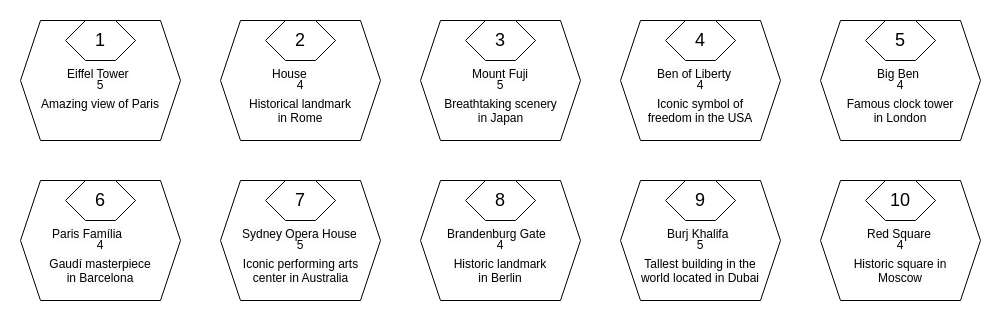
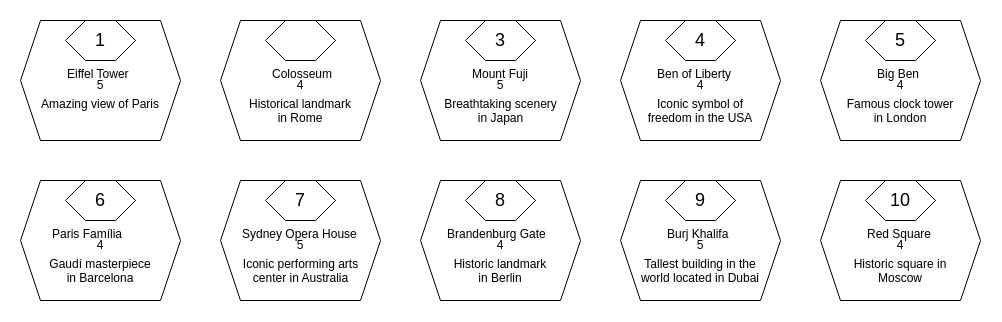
  <mxCell id="0" />
  <mxCell id="1" parent="0" />
  <mxCell id="2" value="" style="shape=hexagon;perimeter=hexagonPerimeter2;whiteSpace=wrap;html=1;fixedSize=1;" vertex="1" parent="1"><mxGeometry y="20" width="160" height="120" as="geometry" x="20" /></mxCell>
  <mxCell id="3" value="" style="shape=hexagon;perimeter=hexagonPerimeter2;whiteSpace=wrap;html=1;fixedSize=1;" vertex="1" parent="1"><mxGeometry y="180" width="160" height="120" as="geometry" x="20" /></mxCell>
  <mxCell id="4" value="" style="shape=hexagon;perimeter=hexagonPerimeter2;whiteSpace=wrap;html=1;fixedSize=1;" vertex="1" parent="1"><mxGeometry x="220" y="180" width="160" height="120" as="geometry" /></mxCell>
  <mxCell id="5" value="" style="shape=hexagon;perimeter=hexagonPerimeter2;whiteSpace=wrap;html=1;fixedSize=1;" vertex="1" parent="1"><mxGeometry x="420" y="180" width="160" height="120" as="geometry" /></mxCell>
  <mxCell id="6" value="" style="shape=hexagon;perimeter=hexagonPerimeter2;whiteSpace=wrap;html=1;fixedSize=1;" vertex="1" parent="1"><mxGeometry x="620" y="180" width="160" height="120" as="geometry" /></mxCell>
  <mxCell id="7" value="" style="shape=hexagon;perimeter=hexagonPerimeter2;whiteSpace=wrap;html=1;fixedSize=1;" vertex="1" parent="1"><mxGeometry x="820" y="180" width="160" height="120" as="geometry" /></mxCell>
  <mxCell id="8" value="" style="shape=hexagon;perimeter=hexagonPerimeter2;whiteSpace=wrap;html=1;fixedSize=1;" vertex="1" parent="1"><mxGeometry x="820" y="20" width="160" height="120" as="geometry" /></mxCell>
  <mxCell id="9" value="" style="shape=hexagon;perimeter=hexagonPerimeter2;whiteSpace=wrap;html=1;fixedSize=1;" vertex="1" parent="1"><mxGeometry x="620" y="20" width="160" height="120" as="geometry" /></mxCell>
  <mxCell id="10" value="" style="shape=hexagon;perimeter=hexagonPerimeter2;whiteSpace=wrap;html=1;fixedSize=1;" vertex="1" parent="1"><mxGeometry x="420" y="20" width="160" height="120" as="geometry" /></mxCell>
  <mxCell id="11" value="" style="shape=hexagon;perimeter=hexagonPerimeter2;whiteSpace=wrap;html=1;fixedSize=1;" vertex="1" parent="1"><mxGeometry x="220" y="20" width="160" height="120" as="geometry" /></mxCell>
  <mxCell id="12" value="" style="shape=hexagon;perimeter=hexagonPerimeter2;whiteSpace=wrap;html=1;fixedSize=1;" vertex="1" parent="1"><mxGeometry x="65" y="20" width="70" height="40" as="geometry" /></mxCell>
  <mxCell id="13" value="" style="shape=hexagon;perimeter=hexagonPerimeter2;whiteSpace=wrap;html=1;fixedSize=1;" vertex="1" parent="1"><mxGeometry x="865" y="20" width="70" height="40" as="geometry" /></mxCell>
  <mxCell id="14" value="" style="shape=hexagon;perimeter=hexagonPerimeter2;whiteSpace=wrap;html=1;fixedSize=1;" vertex="1" parent="1"><mxGeometry x="665" y="20" width="70" height="40" as="geometry" /></mxCell>
  <mxCell id="15" value="" style="shape=hexagon;perimeter=hexagonPerimeter2;whiteSpace=wrap;html=1;fixedSize=1;" vertex="1" parent="1"><mxGeometry x="465" y="20" width="70" height="40" as="geometry" /></mxCell>
  <mxCell id="16" value="" style="shape=hexagon;perimeter=hexagonPerimeter2;whiteSpace=wrap;html=1;fixedSize=1;" vertex="1" parent="1"><mxGeometry x="265" y="20" width="70" height="40" as="geometry" /></mxCell>
  <mxCell id="17" value="" style="shape=hexagon;perimeter=hexagonPerimeter2;whiteSpace=wrap;html=1;fixedSize=1;" vertex="1" parent="1"><mxGeometry x="65" y="180" width="70" height="40" as="geometry" /></mxCell>
  <mxCell id="18" value="" style="shape=hexagon;perimeter=hexagonPerimeter2;whiteSpace=wrap;html=1;fixedSize=1;" vertex="1" parent="1"><mxGeometry x="265" y="180" width="70" height="40" as="geometry" /></mxCell>
  <mxCell id="19" value="" style="shape=hexagon;perimeter=hexagonPerimeter2;whiteSpace=wrap;html=1;fixedSize=1;" vertex="1" parent="1"><mxGeometry x="465" y="180" width="70" height="40" as="geometry" /></mxCell>
  <mxCell id="20" value="" style="shape=hexagon;perimeter=hexagonPerimeter2;whiteSpace=wrap;html=1;fixedSize=1;" vertex="1" parent="1"><mxGeometry x="665" y="180" width="70" height="40" as="geometry" /></mxCell>
  <mxCell id="21" value="" style="shape=hexagon;perimeter=hexagonPerimeter2;whiteSpace=wrap;html=1;fixedSize=1;" vertex="1" parent="1"><mxGeometry x="865" y="180" width="70" height="40" as="geometry" /></mxCell>
  <mxCell id="22" value="&lt;font style=&quot;font-size: 18px;&quot;&gt;1&lt;/font&gt;" style="text;html=1;align=center;verticalAlign=middle;whiteSpace=wrap;rounded=0;" vertex="1" parent="1"><mxGeometry x="70" y="25" width="60" height="30" as="geometry" /></mxCell>
- <mxCell id="23" value="&lt;font style=&quot;font-size: 18px;&quot;&gt;2&lt;/font&gt;" style="text;html=1;align=center;verticalAlign=middle;whiteSpace=wrap;rounded=0;" vertex="1" parent="1"><mxGeometry x="270" y="25" width="60" height="30" as="geometry" /></mxCell>
  <mxCell id="24" value="&lt;font style=&quot;font-size: 18px;&quot;&gt;3&lt;/font&gt;" style="text;html=1;align=center;verticalAlign=middle;whiteSpace=wrap;rounded=0;" vertex="1" parent="1"><mxGeometry x="470" y="25" width="60" height="30" as="geometry" /></mxCell>
  <mxCell id="25" value="&lt;font style=&quot;font-size: 18px;&quot;&gt;4&lt;/font&gt;" style="text;html=1;align=center;verticalAlign=middle;whiteSpace=wrap;rounded=0;" vertex="1" parent="1"><mxGeometry x="670" y="25" width="60" height="30" as="geometry" /></mxCell>
  <mxCell id="26" value="&lt;font style=&quot;font-size: 18px;&quot;&gt;5&lt;/font&gt;" style="text;html=1;align=center;verticalAlign=middle;whiteSpace=wrap;rounded=0;" vertex="1" parent="1"><mxGeometry x="870" y="25" width="60" height="30" as="geometry" /></mxCell>
  <mxCell id="27" value="&lt;font style=&quot;font-size: 18px;&quot;&gt;6&lt;/font&gt;" style="text;html=1;align=center;verticalAlign=middle;whiteSpace=wrap;rounded=0;" vertex="1" parent="1"><mxGeometry x="70" y="185" width="60" height="30" as="geometry" /></mxCell>
  <mxCell id="28" value="&lt;font style=&quot;font-size: 18px;&quot;&gt;7&lt;/font&gt;" style="text;html=1;align=center;verticalAlign=middle;whiteSpace=wrap;rounded=0;" vertex="1" parent="1"><mxGeometry x="270" y="185" width="60" height="30" as="geometry" /></mxCell>
  <mxCell id="29" value="&lt;font style=&quot;font-size: 18px;&quot;&gt;8&lt;/font&gt;" style="text;html=1;align=center;verticalAlign=middle;whiteSpace=wrap;rounded=0;" vertex="1" parent="1"><mxGeometry x="470" y="185" width="60" height="30" as="geometry" /></mxCell>
  <mxCell id="30" value="&lt;font style=&quot;font-size: 18px;&quot;&gt;9&lt;/font&gt;" style="text;html=1;align=center;verticalAlign=middle;whiteSpace=wrap;rounded=0;" vertex="1" parent="1"><mxGeometry x="670" y="185" width="60" height="30" as="geometry" /></mxCell>
  <mxCell id="31" value="&lt;font style=&quot;font-size: 18px;&quot;&gt;10&lt;/font&gt;" style="text;html=1;align=center;verticalAlign=middle;whiteSpace=wrap;rounded=0;" vertex="1" parent="1"><mxGeometry x="870" y="185" width="60" height="30" as="geometry" /></mxCell>
  <mxCell id="32" value="&lt;span style=&quot;color: rgb(0, 0, 0); font-family: Helvetica; font-size: 12px; font-style: normal; font-variant-ligatures: normal; font-variant-caps: normal; font-weight: 400; letter-spacing: normal; orphans: 2; text-align: left; text-indent: 0px; text-transform: none; widows: 2; word-spacing: 0px; -webkit-text-stroke-width: 0px; background-color: rgb(251, 251, 251); text-decoration-thickness: initial; text-decoration-style: initial; text-decoration-color: initial; float: none; display: inline !important;&quot;&gt;Eiffel Tower&lt;/span&gt;" style="text;whiteSpace=wrap;html=1;" vertex="1" parent="1"><mxGeometry x="65" y="60" width="70" height="40" as="geometry" /></mxCell>
- <mxCell id="33" value="&lt;span style=&quot;color: rgb(0, 0, 0); font-family: Helvetica; font-size: 12px; font-style: normal; font-variant-ligatures: normal; font-variant-caps: normal; font-weight: 400; letter-spacing: normal; orphans: 2; text-align: left; text-indent: 0px; text-transform: none; widows: 2; word-spacing: 0px; -webkit-text-stroke-width: 0px; background-color: rgb(251, 251, 251); text-decoration-thickness: initial; text-decoration-style: initial; text-decoration-color: initial; float: none; display: inline !important;&quot;&gt;House&lt;/span&gt;" style="text;whiteSpace=wrap;html=1;" vertex="1" parent="1"><mxGeometry x="270" y="60" width="60" height="40" as="geometry" /></mxCell>
+ <mxCell id="33" value="&lt;span style=&quot;color: rgb(0, 0, 0); font-family: Helvetica; font-size: 12px; font-style: normal; font-variant-ligatures: normal; font-variant-caps: normal; font-weight: 400; letter-spacing: normal; orphans: 2; text-align: left; text-indent: 0px; text-transform: none; widows: 2; word-spacing: 0px; -webkit-text-stroke-width: 0px; background-color: rgb(251, 251, 251); text-decoration-thickness: initial; text-decoration-style: initial; text-decoration-color: initial; float: none; display: inline !important;&quot;&gt;Colosseum&lt;/span&gt;" style="text;whiteSpace=wrap;html=1;" vertex="1" parent="1"><mxGeometry x="270" y="60" width="60" height="40" as="geometry" /></mxCell>
  <mxCell id="34" value="&lt;span style=&quot;color: rgb(0, 0, 0); font-family: Helvetica; font-size: 12px; font-style: normal; font-variant-ligatures: normal; font-variant-caps: normal; font-weight: 400; letter-spacing: normal; orphans: 2; text-align: left; text-indent: 0px; text-transform: none; widows: 2; word-spacing: 0px; -webkit-text-stroke-width: 0px; background-color: rgb(251, 251, 251); text-decoration-thickness: initial; text-decoration-style: initial; text-decoration-color: initial; float: none; display: inline !important;&quot;&gt;Mount Fuji&lt;/span&gt;" style="text;whiteSpace=wrap;html=1;" vertex="1" parent="1"><mxGeometry x="470" y="60" width="60" height="40" as="geometry" /></mxCell>
  <mxCell id="35" value="&lt;span style=&quot;color: rgb(0, 0, 0); font-family: Helvetica; font-size: 12px; font-style: normal; font-variant-ligatures: normal; font-variant-caps: normal; font-weight: 400; letter-spacing: normal; orphans: 2; text-align: left; text-indent: 0px; text-transform: none; widows: 2; word-spacing: 0px; -webkit-text-stroke-width: 0px; background-color: rgb(251, 251, 251); text-decoration-thickness: initial; text-decoration-style: initial; text-decoration-color: initial; float: none; display: inline !important;&quot;&gt;Ben of Liberty&lt;/span&gt;" style="text;whiteSpace=wrap;html=1;" vertex="1" parent="1"><mxGeometry x="655" y="60" width="90" height="40" as="geometry" /></mxCell>
  <mxCell id="36" value="&lt;span style=&quot;color: rgb(0, 0, 0); font-family: Helvetica; font-size: 12px; font-style: normal; font-variant-ligatures: normal; font-variant-caps: normal; font-weight: 400; letter-spacing: normal; orphans: 2; text-align: left; text-indent: 0px; text-transform: none; widows: 2; word-spacing: 0px; -webkit-text-stroke-width: 0px; background-color: rgb(251, 251, 251); text-decoration-thickness: initial; text-decoration-style: initial; text-decoration-color: initial; float: none; display: inline !important;&quot;&gt;Big Ben&lt;/span&gt;" style="text;whiteSpace=wrap;html=1;" vertex="1" parent="1"><mxGeometry x="875" y="60" width="50" height="40" as="geometry" /></mxCell>
  <mxCell id="37" value="&lt;span style=&quot;color: rgb(0, 0, 0); font-family: Helvetica; font-size: 12px; font-style: normal; font-variant-ligatures: normal; font-variant-caps: normal; font-weight: 400; letter-spacing: normal; orphans: 2; text-align: left; text-indent: 0px; text-transform: none; widows: 2; word-spacing: 0px; -webkit-text-stroke-width: 0px; background-color: rgb(251, 251, 251); text-decoration-thickness: initial; text-decoration-style: initial; text-decoration-color: initial; float: none; display: inline !important;&quot;&gt;Paris Família&lt;/span&gt;" style="text;whiteSpace=wrap;html=1;" vertex="1" parent="1"><mxGeometry x="50" y="220" width="100" height="40" as="geometry" /></mxCell>
  <mxCell id="38" value="&lt;span style=&quot;color: rgb(0, 0, 0); font-family: Helvetica; font-size: 12px; font-style: normal; font-variant-ligatures: normal; font-variant-caps: normal; font-weight: 400; letter-spacing: normal; orphans: 2; text-align: left; text-indent: 0px; text-transform: none; widows: 2; word-spacing: 0px; -webkit-text-stroke-width: 0px; background-color: rgb(251, 251, 251); text-decoration-thickness: initial; text-decoration-style: initial; text-decoration-color: initial; float: none; display: inline !important;&quot;&gt;Sydney Opera House&lt;/span&gt;" style="text;whiteSpace=wrap;html=1;" vertex="1" parent="1"><mxGeometry x="240" y="220" width="120" height="40" as="geometry" /></mxCell>
  <mxCell id="39" value="&lt;span style=&quot;color: rgb(0, 0, 0); font-family: Helvetica; font-size: 12px; font-style: normal; font-variant-ligatures: normal; font-variant-caps: normal; font-weight: 400; letter-spacing: normal; orphans: 2; text-align: left; text-indent: 0px; text-transform: none; widows: 2; word-spacing: 0px; -webkit-text-stroke-width: 0px; background-color: rgb(251, 251, 251); text-decoration-thickness: initial; text-decoration-style: initial; text-decoration-color: initial; float: none; display: inline !important;&quot;&gt;Brandenburg Gate&lt;/span&gt;" style="text;whiteSpace=wrap;html=1;" vertex="1" parent="1"><mxGeometry x="445" y="220" width="110" height="40" as="geometry" /></mxCell>
  <mxCell id="40" value="&lt;span style=&quot;color: rgb(0, 0, 0); font-family: Helvetica; font-size: 12px; font-style: normal; font-variant-ligatures: normal; font-variant-caps: normal; font-weight: 400; letter-spacing: normal; orphans: 2; text-align: left; text-indent: 0px; text-transform: none; widows: 2; word-spacing: 0px; -webkit-text-stroke-width: 0px; background-color: rgb(251, 251, 251); text-decoration-thickness: initial; text-decoration-style: initial; text-decoration-color: initial; float: none; display: inline !important;&quot;&gt;Burj Khalifa&lt;/span&gt;" style="text;whiteSpace=wrap;html=1;" vertex="1" parent="1"><mxGeometry x="665" y="220" width="70" height="40" as="geometry" /></mxCell>
  <mxCell id="41" value="&lt;span style=&quot;color: rgb(0, 0, 0); font-family: Helvetica; font-size: 12px; font-style: normal; font-variant-ligatures: normal; font-variant-caps: normal; font-weight: 400; letter-spacing: normal; orphans: 2; text-align: left; text-indent: 0px; text-transform: none; widows: 2; word-spacing: 0px; -webkit-text-stroke-width: 0px; background-color: rgb(251, 251, 251); text-decoration-thickness: initial; text-decoration-style: initial; text-decoration-color: initial; float: none; display: inline !important;&quot;&gt;Red Square&lt;/span&gt;" style="text;whiteSpace=wrap;html=1;" vertex="1" parent="1"><mxGeometry x="865" y="220" width="70" height="40" as="geometry" /></mxCell>
  <mxCell id="42" value="5" style="text;html=1;align=center;verticalAlign=middle;whiteSpace=wrap;rounded=0;" vertex="1" parent="1"><mxGeometry x="70" y="70" width="60" height="30" as="geometry" /></mxCell>
  <mxCell id="43" value="5" style="text;html=1;align=center;verticalAlign=middle;whiteSpace=wrap;rounded=0;" vertex="1" parent="1"><mxGeometry x="670" y="230" width="60" height="30" as="geometry" /></mxCell>
  <mxCell id="44" value="5" style="text;html=1;align=center;verticalAlign=middle;whiteSpace=wrap;rounded=0;" vertex="1" parent="1"><mxGeometry x="270" y="230" width="60" height="30" as="geometry" /></mxCell>
  <mxCell id="45" value="5" style="text;html=1;align=center;verticalAlign=middle;whiteSpace=wrap;rounded=0;" vertex="1" parent="1"><mxGeometry x="470" y="70" width="60" height="30" as="geometry" /></mxCell>
  <mxCell id="46" value="4" style="text;html=1;align=center;verticalAlign=middle;whiteSpace=wrap;rounded=0;" vertex="1" parent="1"><mxGeometry x="870" y="70" width="60" height="30" as="geometry" /></mxCell>
  <mxCell id="47" value="4" style="text;html=1;align=center;verticalAlign=middle;whiteSpace=wrap;rounded=0;" vertex="1" parent="1"><mxGeometry x="670" y="70" width="60" height="30" as="geometry" /></mxCell>
  <mxCell id="48" value="4" style="text;html=1;align=center;verticalAlign=middle;whiteSpace=wrap;rounded=0;" vertex="1" parent="1"><mxGeometry x="270" y="70" width="60" height="30" as="geometry" /></mxCell>
  <mxCell id="49" value="4" style="text;html=1;align=center;verticalAlign=middle;whiteSpace=wrap;rounded=0;" vertex="1" parent="1"><mxGeometry x="70" y="230" width="60" height="30" as="geometry" /></mxCell>
  <mxCell id="50" value="4" style="text;html=1;align=center;verticalAlign=middle;whiteSpace=wrap;rounded=0;" vertex="1" parent="1"><mxGeometry x="470" y="230" width="60" height="30" as="geometry" /></mxCell>
  <mxCell id="51" value="4" style="text;html=1;align=center;verticalAlign=middle;whiteSpace=wrap;rounded=0;" vertex="1" parent="1"><mxGeometry x="870" y="230" width="60" height="30" as="geometry" /></mxCell>
  <mxCell id="52" value="&lt;span style=&quot;color: rgb(0, 0, 0); font-family: Helvetica; font-size: 12px; font-style: normal; font-variant-ligatures: normal; font-variant-caps: normal; font-weight: 400; letter-spacing: normal; orphans: 2; text-indent: 0px; text-transform: none; widows: 2; word-spacing: 0px; -webkit-text-stroke-width: 0px; background-color: rgb(251, 251, 251); text-decoration-thickness: initial; text-decoration-style: initial; text-decoration-color: initial; float: none; display: inline !important;&quot;&gt;Amazing view of Paris&lt;/span&gt;" style="text;whiteSpace=wrap;html=1;align=center;" vertex="1" parent="1"><mxGeometry x="35" y="90" width="130" height="40" as="geometry" /></mxCell>
  <mxCell id="53" value="&lt;span style=&quot;color: rgb(0, 0, 0); font-family: Helvetica; font-size: 12px; font-style: normal; font-variant-ligatures: normal; font-variant-caps: normal; font-weight: 400; letter-spacing: normal; orphans: 2; text-indent: 0px; text-transform: none; widows: 2; word-spacing: 0px; -webkit-text-stroke-width: 0px; background-color: rgb(251, 251, 251); text-decoration-thickness: initial; text-decoration-style: initial; text-decoration-color: initial; float: none; display: inline !important;&quot;&gt;Historical landmark in Rome&lt;/span&gt;" style="text;whiteSpace=wrap;html=1;align=center;" vertex="1" parent="1"><mxGeometry x="245" y="90" width="110" height="40" as="geometry" /></mxCell>
  <mxCell id="54" value="&lt;span style=&quot;color: rgb(0, 0, 0); font-family: Helvetica; font-size: 12px; font-style: normal; font-variant-ligatures: normal; font-variant-caps: normal; font-weight: 400; letter-spacing: normal; orphans: 2; text-indent: 0px; text-transform: none; widows: 2; word-spacing: 0px; -webkit-text-stroke-width: 0px; background-color: rgb(251, 251, 251); text-decoration-thickness: initial; text-decoration-style: initial; text-decoration-color: initial; float: none; display: inline !important;&quot;&gt;Breathtaking scenery in Japan&lt;/span&gt;" style="text;whiteSpace=wrap;html=1;align=center;" vertex="1" parent="1"><mxGeometry x="442.5" y="90" width="115" height="40" as="geometry" /></mxCell>
  <mxCell id="55" value="&lt;span style=&quot;color: rgb(0, 0, 0); font-family: Helvetica; font-size: 12px; font-style: normal; font-variant-ligatures: normal; font-variant-caps: normal; font-weight: 400; letter-spacing: normal; orphans: 2; text-indent: 0px; text-transform: none; widows: 2; word-spacing: 0px; -webkit-text-stroke-width: 0px; background-color: rgb(251, 251, 251); text-decoration-thickness: initial; text-decoration-style: initial; text-decoration-color: initial; float: none; display: inline !important;&quot;&gt;Iconic symbol of freedom in the USA&lt;/span&gt;" style="text;whiteSpace=wrap;html=1;align=center;" vertex="1" parent="1"><mxGeometry x="640" y="90" width="120" height="40" as="geometry" /></mxCell>
  <mxCell id="56" value="&lt;span style=&quot;color: rgb(0, 0, 0); font-family: Helvetica; font-size: 12px; font-style: normal; font-variant-ligatures: normal; font-variant-caps: normal; font-weight: 400; letter-spacing: normal; orphans: 2; text-indent: 0px; text-transform: none; widows: 2; word-spacing: 0px; -webkit-text-stroke-width: 0px; background-color: rgb(251, 251, 251); text-decoration-thickness: initial; text-decoration-style: initial; text-decoration-color: initial; float: none; display: inline !important;&quot;&gt;Famous clock tower in London&lt;/span&gt;" style="text;whiteSpace=wrap;html=1;align=center;" vertex="1" parent="1"><mxGeometry x="840" y="90" width="120" height="40" as="geometry" /></mxCell>
  <mxCell id="57" value="&lt;span style=&quot;color: rgb(0, 0, 0); font-family: Helvetica; font-size: 12px; font-style: normal; font-variant-ligatures: normal; font-variant-caps: normal; font-weight: 400; letter-spacing: normal; orphans: 2; text-indent: 0px; text-transform: none; widows: 2; word-spacing: 0px; -webkit-text-stroke-width: 0px; background-color: rgb(251, 251, 251); text-decoration-thickness: initial; text-decoration-style: initial; text-decoration-color: initial; float: none; display: inline !important;&quot;&gt;Gaudí masterpiece in Barcelona&lt;/span&gt;" style="text;whiteSpace=wrap;html=1;align=center;" vertex="1" parent="1"><mxGeometry x="45" y="250" width="110" height="40" as="geometry" /></mxCell>
  <mxCell id="58" value="&lt;span style=&quot;color: rgb(0, 0, 0); font-family: Helvetica; font-size: 12px; font-style: normal; font-variant-ligatures: normal; font-variant-caps: normal; font-weight: 400; letter-spacing: normal; orphans: 2; text-indent: 0px; text-transform: none; widows: 2; word-spacing: 0px; -webkit-text-stroke-width: 0px; background-color: rgb(251, 251, 251); text-decoration-thickness: initial; text-decoration-style: initial; text-decoration-color: initial; float: none; display: inline !important;&quot;&gt;Iconic performing arts center in Australia&lt;/span&gt;" style="text;whiteSpace=wrap;html=1;align=center;" vertex="1" parent="1"><mxGeometry x="227.5" y="250" width="145" height="40" as="geometry" /></mxCell>
  <mxCell id="59" value="&lt;span style=&quot;color: rgb(0, 0, 0); font-family: Helvetica; font-size: 12px; font-style: normal; font-variant-ligatures: normal; font-variant-caps: normal; font-weight: 400; letter-spacing: normal; orphans: 2; text-indent: 0px; text-transform: none; widows: 2; word-spacing: 0px; -webkit-text-stroke-width: 0px; background-color: rgb(251, 251, 251); text-decoration-thickness: initial; text-decoration-style: initial; text-decoration-color: initial; float: none; display: inline !important;&quot;&gt;Historic landmark in Berlin&lt;/span&gt;" style="text;whiteSpace=wrap;html=1;align=center;" vertex="1" parent="1"><mxGeometry x="450" y="250" width="100" height="40" as="geometry" /></mxCell>
  <mxCell id="60" value="&lt;span style=&quot;color: rgb(0, 0, 0); font-family: Helvetica; font-size: 12px; font-style: normal; font-variant-ligatures: normal; font-variant-caps: normal; font-weight: 400; letter-spacing: normal; orphans: 2; text-indent: 0px; text-transform: none; widows: 2; word-spacing: 0px; -webkit-text-stroke-width: 0px; background-color: rgb(251, 251, 251); text-decoration-thickness: initial; text-decoration-style: initial; text-decoration-color: initial; float: none; display: inline !important;&quot;&gt;Tallest building in the world located in Dubai&lt;/span&gt;" style="text;whiteSpace=wrap;html=1;align=center;" vertex="1" parent="1"><mxGeometry x="630" y="250" width="140" height="40" as="geometry" /></mxCell>
  <mxCell id="61" value="&lt;span style=&quot;color: rgb(0, 0, 0); font-family: Helvetica; font-size: 12px; font-style: normal; font-variant-ligatures: normal; font-variant-caps: normal; font-weight: 400; letter-spacing: normal; orphans: 2; text-indent: 0px; text-transform: none; widows: 2; word-spacing: 0px; -webkit-text-stroke-width: 0px; background-color: rgb(251, 251, 251); text-decoration-thickness: initial; text-decoration-style: initial; text-decoration-color: initial; float: none; display: inline !important;&quot;&gt;Historic square in Moscow&lt;/span&gt;" style="text;whiteSpace=wrap;html=1;align=center;" vertex="1" parent="1"><mxGeometry x="845" y="250" width="110" height="40" as="geometry" /></mxCell>
